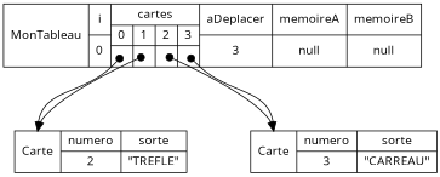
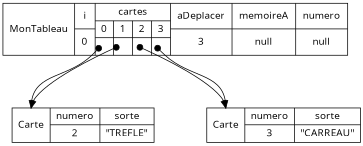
  digraph {
    compound=true
    nodesep=1.0
    rankdir=TB
    ranksep=1.0
    fontname="Open Sans"
    node [fillcolor=white shape=record style=filled fontname="Open Sans"]
    edge [arrowtail=dot dir=both headport=_C tailclip=false fontname="Open Sans"]
-   n1 [label="<_C>MonTableau|{i|0}|{cartes|{{0|<cartes__V_0_0>}|{1|<cartes__V_1_1>}|{2|<cartes__V_2_2>}|{3|<cartes__V_3_3>}}}|{aDeplacer|3}|{memoireA|null}|{memoireB|null}"]
+   n1 [label="<_C>MonTableau|{i|0}|{cartes|{{0|<cartes__V_0_0>}|{1|<cartes__V_1_1>}|{2|<cartes__V_2_2>}|{3|<cartes__V_3_3>}}}|{aDeplacer|3}|{memoireA|null}|{numero|null}"]
    n2 [label="<_C>Carte|{numero|2}|{sorte|\"TREFLE\"}"]
    n3 [label="<_C>Carte|{numero|3}|{sorte|\"CARREAU\"}"]
    n1 -> n2 [tailport="cartes__V_1_1:c"]
    n1 -> n2 [tailport="cartes__V_0_0:c"]
    n1 -> n3 [tailport="cartes__V_3_3:c"]
    n1 -> n3 [tailport="cartes__V_2_2:c"]
  }
